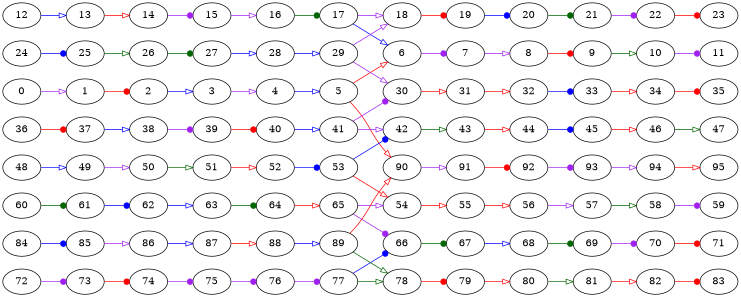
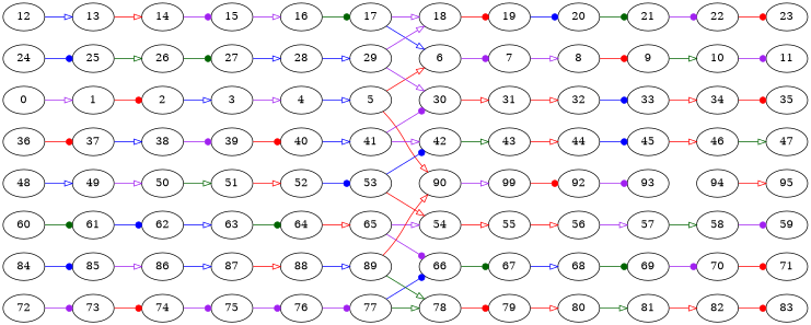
  digraph {
    rankdir=LR
    node [count=1 tid=0]
    edge [arrowhead=onormal color=red]
    1
    0 [count=0]
    2 [count=2]
    3 [count=3]
    4 [count=4]
    5 [count=5]
    6 [count=0 tid=1]
    90 [count=0 tid=15]
    7 [tid=1]
-   91 [tid=15]
+   91 [tid=15 label=99]
    8 [count=2 tid=1]
    9 [count=3 tid=1]
    10 [count=4 tid=1]
    11 [count=5 tid=1]
    12 [count=0 tid=2]
    13 [tid=2]
    14 [count=2 tid=2]
    15 [count=3 tid=2]
    16 [count=4 tid=2]
    17 [count=5 tid=2]
    18 [count=0 tid=3]
    19 [tid=3]
    20 [count=2 tid=3]
    21 [count=3 tid=3]
    22 [count=4 tid=3]
    23 [count=5 tid=3]
    24 [count=0 tid=4]
    25 [tid=4]
    26 [count=2 tid=4]
    27 [count=3 tid=4]
    28 [count=4 tid=4]
    29 [count=5 tid=4]
    30 [count=0 tid=5]
    31 [tid=5]
    32 [count=2 tid=5]
    33 [count=3 tid=5]
    34 [count=4 tid=5]
    35 [count=5 tid=5]
    36 [count=0 tid=6]
    37 [tid=6]
    38 [count=2 tid=6]
    39 [count=3 tid=6]
    40 [count=4 tid=6]
    41 [count=5 tid=6]
    42 [count=0 tid=7]
    43 [tid=7]
    44 [count=2 tid=7]
    45 [count=3 tid=7]
    46 [count=4 tid=7]
    47 [count=5 tid=7]
    48 [count=0 tid=8]
    49 [tid=8]
    50 [count=2 tid=8]
    51 [count=3 tid=8]
    52 [count=4 tid=8]
    53 [count=5 tid=8]
    54 [count=0 tid=9]
    55 [tid=9]
    56 [count=2 tid=9]
    57 [count=3 tid=9]
    58 [count=4 tid=9]
    59 [count=5 tid=9]
    60 [count=0 tid=10]
    61 [tid=10]
    62 [count=2 tid=10]
    63 [count=3 tid=10]
    64 [count=4 tid=10]
    65 [count=5 tid=10]
    66 [count=0 tid=11]
    67 [tid=11]
    68 [count=2 tid=11]
    69 [count=3 tid=11]
    70 [count=4 tid=11]
    71 [count=5 tid=11]
    72 [count=0 tid=12]
    73 [tid=12]
    74 [count=2 tid=12]
    75 [count=3 tid=12]
    76 [count=4 tid=12]
    77 [count=5 tid=12]
    78 [count=0 tid=13]
    79 [tid=13]
    80 [count=2 tid=13]
    81 [count=3 tid=13]
    82 [count=4 tid=13]
    83 [count=5 tid=13]
    84 [count=0 tid=14]
    85 [tid=14]
    86 [count=2 tid=14]
    87 [count=3 tid=14]
    88 [count=4 tid=14]
    89 [count=5 tid=14]
    92 [count=2 tid=15]
    93 [count=3 tid=15]
    94 [count=4 tid=15]
    95 [count=5 tid=15]
    1 -> 2 [arrowhead=dot]
    0 -> 1 [color=purple]
    2 -> 3 [color=blue]
    3 -> 4 [color=purple]
    4 -> 5 [color=blue]
    5 -> 6
    5 -> 90
    6 -> 7 [arrowhead=dot color=purple]
    90 -> 91 [color=purple]
    7 -> 8 [color=purple]
    91 -> 92 [arrowhead=dot]
    8 -> 9 [arrowhead=dot]
    9 -> 10 [color=darkgreen]
    10 -> 11 [arrowhead=dot color=purple]
    12 -> 13 [color=blue]
    13 -> 14
    14 -> 15 [arrowhead=dot color=purple]
    15 -> 16 [color=purple]
    16 -> 17 [arrowhead=dot color=darkgreen]
    17 -> 6 [color=blue]
    17 -> 18 [color=purple]
    18 -> 19 [arrowhead=dot]
    19 -> 20 [arrowhead=dot color=blue]
    20 -> 21 [arrowhead=dot color=darkgreen]
    21 -> 22 [arrowhead=dot color=purple]
    22 -> 23 [arrowhead=dot]
    24 -> 25 [arrowhead=dot color=blue]
    25 -> 26 [color=darkgreen]
    26 -> 27 [arrowhead=dot color=darkgreen]
    27 -> 28 [color=blue]
    28 -> 29 [color=blue]
    29 -> 18 [color=purple]
    29 -> 30 [color=purple]
    30 -> 31
    31 -> 32
    32 -> 33 [arrowhead=dot color=blue]
    33 -> 34
    34 -> 35 [arrowhead=dot]
    36 -> 37 [arrowhead=dot]
    37 -> 38 [color=blue]
    38 -> 39 [arrowhead=dot color=purple]
    39 -> 40 [arrowhead=dot]
    40 -> 41 [color=blue]
    41 -> 30 [arrowhead=dot color=purple]
    41 -> 42 [color=purple]
    42 -> 43 [color=darkgreen]
    43 -> 44
    44 -> 45 [arrowhead=dot color=blue]
    45 -> 46
    46 -> 47 [color=darkgreen]
    48 -> 49 [color=blue]
    49 -> 50 [color=purple]
    50 -> 51 [color=darkgreen]
    51 -> 52
    52 -> 53 [arrowhead=dot color=blue]
    53 -> 42 [arrowhead=dot color=blue]
    53 -> 54
    54 -> 55
    55 -> 56
    56 -> 57 [color=purple]
    57 -> 58 [color=darkgreen]
    58 -> 59 [arrowhead=dot color=purple]
    60 -> 61 [arrowhead=dot color=darkgreen]
    61 -> 62 [arrowhead=dot color=blue]
    62 -> 63 [color=blue]
    63 -> 64 [arrowhead=dot color=darkgreen]
    64 -> 65
    65 -> 54 [color=purple]
    65 -> 66 [arrowhead=dot color=purple]
    66 -> 67 [arrowhead=dot color=darkgreen]
    67 -> 68 [color=blue]
    68 -> 69 [arrowhead=dot color=darkgreen]
    69 -> 70 [arrowhead=dot color=purple]
    70 -> 71 [arrowhead=dot]
    72 -> 73 [arrowhead=dot color=purple]
    73 -> 74 [arrowhead=dot]
    74 -> 75 [arrowhead=dot color=purple]
    75 -> 76 [arrowhead=dot color=purple]
    76 -> 77 [arrowhead=dot color=purple]
    77 -> 66 [arrowhead=dot color=blue]
    77 -> 78 [color=darkgreen]
    78 -> 79 [arrowhead=dot]
    79 -> 80
    80 -> 81 [color=darkgreen]
    81 -> 82
    82 -> 83 [arrowhead=dot]
    84 -> 85 [arrowhead=dot color=blue]
    85 -> 86 [color=purple]
    86 -> 87 [color=blue]
    87 -> 88
    88 -> 89 [color=blue]
    89 -> 90
    89 -> 78 [color=darkgreen]
    92 -> 93 [arrowhead=dot color=purple]
-   93 -> 94 [color=purple]
    94 -> 95
  }
